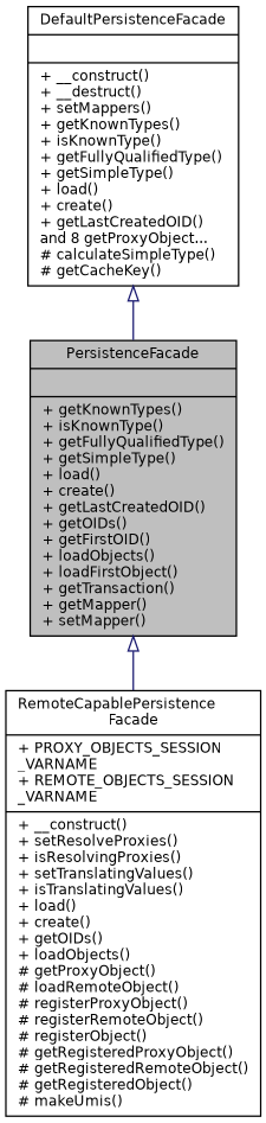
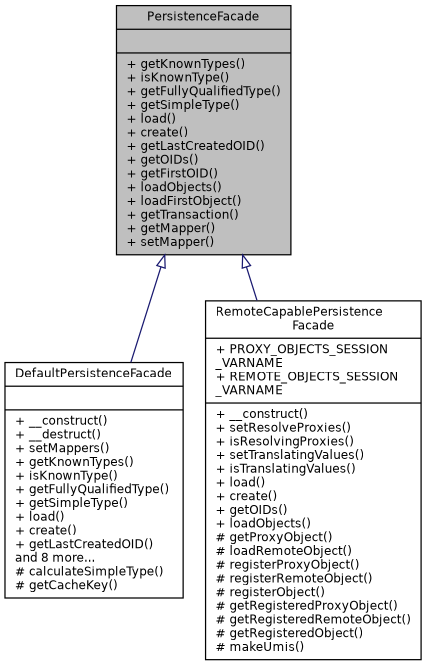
  digraph {
    node [color=black fillcolor=white fontname=Helvetica fontsize=10 shape=record style=filled]
    edge [arrowtail=onormal color=midnightblue dir=back fontname=Helvetica fontsize=10 labelfontname=Helvetica labelfontsize=10 style=solid]
    n1 [fillcolor=grey75 fontcolor=black height=0.2 label="{PersistenceFacade\n||+ getKnownTypes()\l+ isKnownType()\l+ getFullyQualifiedType()\l+ getSimpleType()\l+ load()\l+ create()\l+ getLastCreatedOID()\l+ getOIDs()\l+ getFirstOID()\l+ loadObjects()\l+ loadFirstObject()\l+ getTransaction()\l+ getMapper()\l+ setMapper()\l}" width=0.4]
-   n2 [height=0.2 label="{DefaultPersistenceFacade\n||+ __construct()\l+ __destruct()\l+ setMappers()\l+ getKnownTypes()\l+ isKnownType()\l+ getFullyQualifiedType()\l+ getSimpleType()\l+ load()\l+ create()\l+ getLastCreatedOID()\land 8 getProxyObject...\l# calculateSimpleType()\l# getCacheKey()\l}" width=0.4]
+   n2 [height=0.2 label="{DefaultPersistenceFacade\n||+ __construct()\l+ __destruct()\l+ setMappers()\l+ getKnownTypes()\l+ isKnownType()\l+ getFullyQualifiedType()\l+ getSimpleType()\l+ load()\l+ create()\l+ getLastCreatedOID()\land 8 more...\l# calculateSimpleType()\l# getCacheKey()\l}" width=0.4]
    n3 [height=0.2 label="{RemoteCapablePersistence\lFacade\n|+ PROXY_OBJECTS_SESSION\l_VARNAME\l+ REMOTE_OBJECTS_SESSION\l_VARNAME\l|+ __construct()\l+ setResolveProxies()\l+ isResolvingProxies()\l+ setTranslatingValues()\l+ isTranslatingValues()\l+ load()\l+ create()\l+ getOIDs()\l+ loadObjects()\l# getProxyObject()\l# loadRemoteObject()\l# registerProxyObject()\l# registerRemoteObject()\l# registerObject()\l# getRegisteredProxyObject()\l# getRegisteredRemoteObject()\l# getRegisteredObject()\l# makeUmis()\l}" width=0.4]
-   n2 -> n1
+   n1 -> n2
    n1 -> n3
  }
